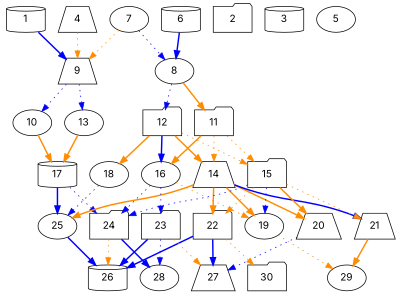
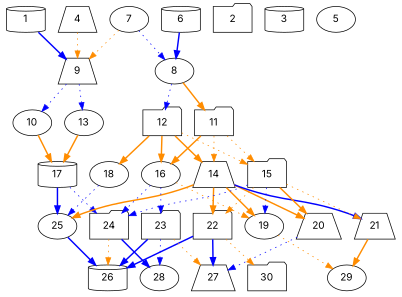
  digraph {
    fontname=Inter
    node [alpha=0.18 compute_size=28991029248 fontname=Inter result_size=0 shape=ellipse]
    edge [color=darkorange fontname=Inter style=dotted]
    1 [compute_size=68719476736 ram=32232800 result_size=74752 shape=cylinder trans_size=358275]
    9 [alpha=0.05 compute_size=8589934592 ram=46808768 result_size=70656 shape=trapezium trans_size=585221]
    10 [compute_size=8589934592 ram=23421008 result_size=70656 trans_size=85294]
    13 [alpha=0.02 compute_size=356456588276 ram=17252912 result_size=54272 trans_size=433913]
    17 [alpha=0.15 compute_size=4826562560 ram=34358528 result_size=74752 shape=cylinder trans_size=610860]
    2 [alpha=0.12 compute_size=23473553408 ram=10850384 shape=folder trans_size=512940]
    3 [alpha=0.02 compute_size=68719476736 ram=44787584 shape=cylinder trans_size=336344]
    4 [alpha=0.10 ram=33541184 result_size=29696 shape=trapezium trans_size=116879]
    5 [alpha=0.06 compute_size=782757789696 ram=30305072 trans_size=66720]
    6 [alpha=0.05 compute_size=13687611392 ram=11428544 result_size=9216 shape=cylinder trans_size=804654]
    8 [alpha=0.01 compute_size=28639611012 ram=22893536 result_size=29696 trans_size=961365]
    11 [alpha=0.06 ram=52218128 result_size=29696 shape=folder trans_size=608654]
    12 [alpha=0.01 compute_size=31338790912 ram=20023328 result_size=70656 shape=folder trans_size=277042]
    14 [alpha=0.08 ram=3676448 result_size=29696 shape=trapezium trans_size=627036]
    15 [compute_size=6146252800 ram=41408912 result_size=1024 shape=folder trans_size=435959]
    16 [alpha=0.02 compute_size=462363033600 ram=4731392 result_size=91136 trans_size=901903]
    18 [alpha=0.06 compute_size=3582111744 ram=39340208 result_size=29696 trans_size=28134]
    7 [alpha=0.19 compute_size=5000806400 ram=30533168 result_size=1024 trans_size=738447]
    25 [alpha=0.17 compute_size=105702333739 ram=33428720 result_size=29696 trans_size=55882]
    19 [alpha=0.14 compute_size=108461620459 ram=25356656 result_size=29696 trans_size=807692]
    20 [alpha=0.19 compute_size=368293445632 ram=52343264 result_size=9216 shape=trapezium trans_size=535510]
    21 [alpha=0.17 compute_size=368293445632 ram=25481792 result_size=9216 shape=trapezium trans_size=127556]
    22 [alpha=0.15 compute_size=5753929728 ram=39880352 result_size=74752 shape=folder trans_size=268443]
    24 [alpha=0.11 compute_size=2134122496 ram=41955392 result_size=70656 shape=folder trans_size=336312]
    23 [alpha=0.16 compute_size=133202053644 ram=2293616 result_size=1024 shape=folder trans_size=105754]
    26 [alpha=0.20 compute_size=40729903104 ram=32492576 shape=cylinder trans_size=135197]
    28 [alpha=0.09 compute_size=622142767754 ram=19964720 trans_size=31778]
    29 [alpha=0.05 compute_size=67200614400 ram=10663472 trans_size=373300]
    27 [alpha=0.16 compute_size=38050482730 ram=4907216 shape=trapezium trans_size=714151]
    30 [alpha=0.01 compute_size=1103818752 ram=22811168 shape=folder trans_size=350251]
    1 -> 9 [color=blue style=bold]
    9 -> 10 [color=blue]
    9 -> 13 [color=blue]
    10 -> 17 [style=bold]
    13 -> 17 [style=bold]
    17 -> 25 [color=blue style=bold]
    17 -> 24 [color=blue]
    4 -> 9
    6 -> 8 [color=blue style=bold]
    8 -> 11 [style=bold]
    8 -> 12 [color=blue]
    11 -> 14
    11 -> 15
    11 -> 16 [style=bold]
    12 -> 14 [style=bold]
    12 -> 15
-   12 -> 16 [color=blue style=bold]
+   12 -> 16 [style=bold]
    12 -> 18 [style=bold]
    14 -> 25 [style=bold]
    14 -> 19 [style=bold]
    14 -> 20 [style=bold]
    14 -> 21 [color=blue style=bold]
    14 -> 22 [style=bold]
    15 -> 19 [color=blue]
    15 -> 20 [style=bold]
    15 -> 21
    15 -> 22
    15 -> 24 [color=blue]
    16 -> 19
    16 -> 24 [color=blue]
    16 -> 23 [color=blue]
    18 -> 25 [color=blue]
    7 -> 9
    7 -> 8 [color=blue]
    25 -> 26 [color=blue style=bold]
    19 -> 29
    20 -> 27 [color=blue]
    21 -> 29 [style=bold]
    22 -> 26 [color=blue style=bold]
    22 -> 27 [color=blue style=bold]
    22 -> 30
    24 -> 26
    24 -> 28 [color=blue style=bold]
    23 -> 26 [color=blue style=bold]
    23 -> 28 [color=blue]
    23 -> 27
  }
